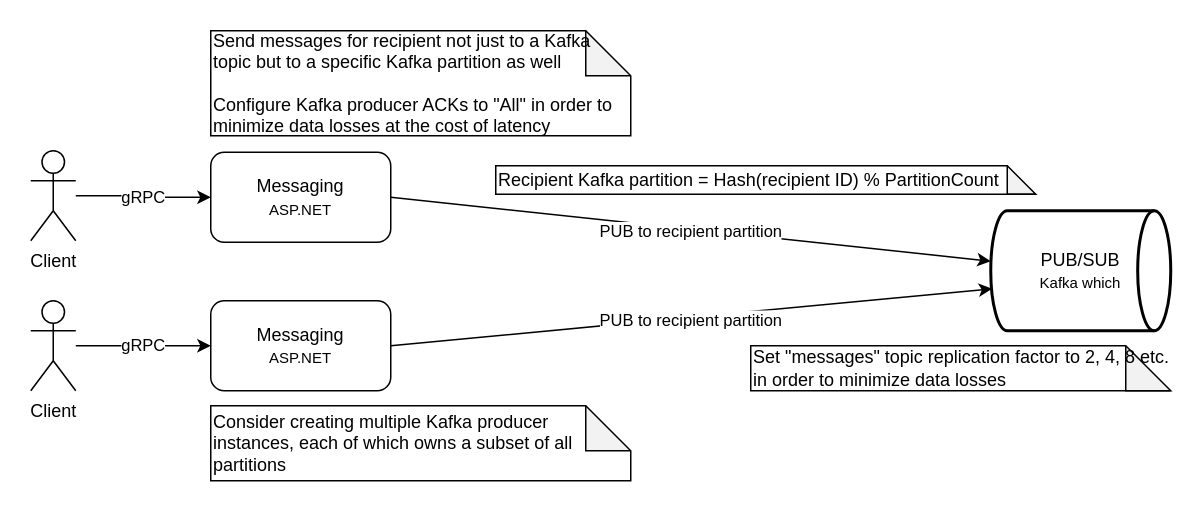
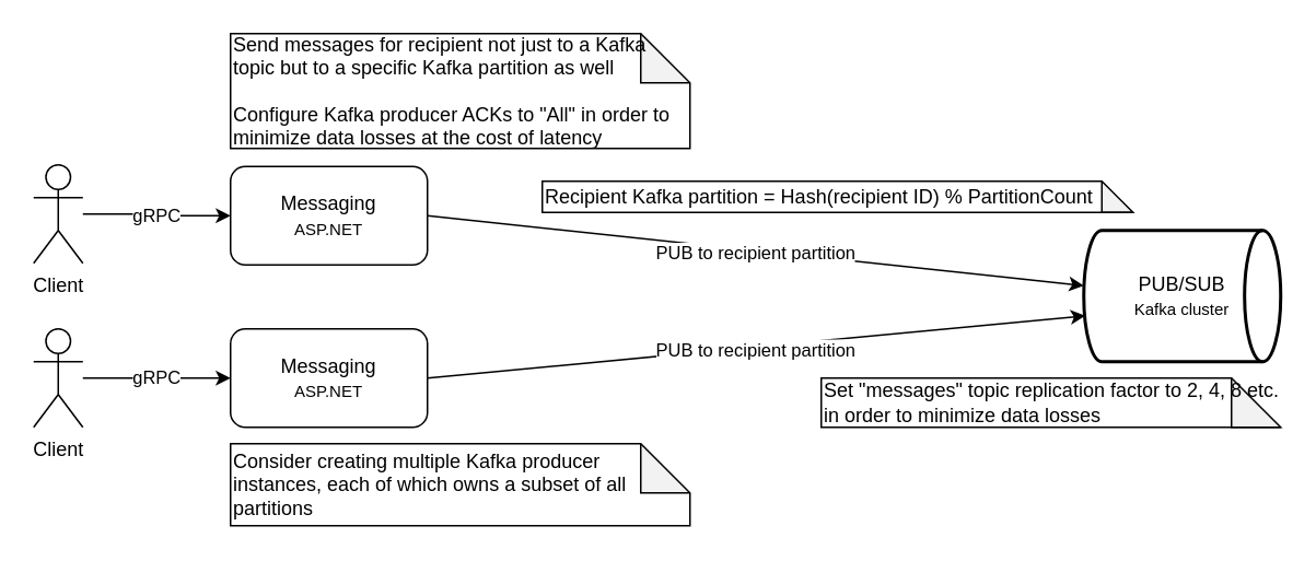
  <mxCell id="0" />
  <mxCell id="1" parent="0" />
  <mxCell id="2" value="gRPC" style="edgeStyle=orthogonalEdgeStyle;rounded=0;orthogonalLoop=1;jettySize=auto;html=1;entryX=0;entryY=0.5;entryDx=0;entryDy=0;startArrow=none;startFill=0;" parent="1" source="3" target="7" edge="1"><mxGeometry relative="1" as="geometry" /></mxCell>
  <mxCell id="3" value="Client" style="shape=umlActor;verticalLabelPosition=bottom;verticalAlign=top;html=1;outlineConnect=0;" parent="1" vertex="1"><mxGeometry x="20" y="100" width="30" height="60" as="geometry" /></mxCell>
  <mxCell id="4" value="gRPC" style="edgeStyle=orthogonalEdgeStyle;rounded=0;orthogonalLoop=1;jettySize=auto;html=1;entryX=0;entryY=0.5;entryDx=0;entryDy=0;startArrow=none;startFill=0;" parent="1" source="5" target="12" edge="1"><mxGeometry relative="1" as="geometry" /></mxCell>
  <mxCell id="5" value="Client" style="shape=umlActor;verticalLabelPosition=bottom;verticalAlign=top;html=1;outlineConnect=0;" parent="1" vertex="1"><mxGeometry x="20" y="200" width="30" height="60" as="geometry" /></mxCell>
  <mxCell id="6" value="PUB to recipient partition" style="rounded=0;orthogonalLoop=1;jettySize=auto;html=1;startArrow=none;startFill=0;exitX=1;exitY=0.5;exitDx=0;exitDy=0;" parent="1" source="7" target="8" edge="1"><mxGeometry x="0.004" y="-2" relative="1" as="geometry"><mxPoint x="-1" as="offset" /></mxGeometry></mxCell>
  <mxCell id="7" value="&lt;font style=&quot;font-size: 12px&quot;&gt;Messaging&lt;/font&gt;&lt;br&gt;&lt;font style=&quot;font-size: 10px&quot;&gt;ASP.NET&lt;/font&gt;" style="rounded=1;whiteSpace=wrap;html=1;" parent="1" vertex="1"><mxGeometry x="140" y="101" width="120" height="60" as="geometry" /></mxCell>
- <mxCell id="8" value="PUB/SUB&lt;br&gt;&lt;font style=&quot;font-size: 10px&quot;&gt;Kafka which&lt;/font&gt;" style="strokeWidth=2;html=1;shape=mxgraph.flowchart.direct_data;whiteSpace=wrap;" parent="1" vertex="1"><mxGeometry x="660" y="140" width="120" height="80" as="geometry" /></mxCell>
+ <mxCell id="8" value="PUB/SUB&lt;br&gt;&lt;font style=&quot;font-size: 10px&quot;&gt;Kafka cluster&lt;/font&gt;" style="strokeWidth=2;html=1;shape=mxgraph.flowchart.direct_data;whiteSpace=wrap;" parent="1" vertex="1"><mxGeometry x="660" y="140" width="120" height="80" as="geometry" /></mxCell>
  <mxCell id="9" value="Set &quot;messages&quot; topic replication factor to 2, 4, 8 etc. in order to minimize data losses" style="shape=note;whiteSpace=wrap;html=1;backgroundOutline=1;darkOpacity=0.05;align=left;" parent="1" vertex="1"><mxGeometry x="500" y="230" width="280" height="30" as="geometry" /></mxCell>
  <mxCell id="10" value="Send messages for recipient not just to a Kafka topic but to a specific Kafka partition as well&lt;br&gt;&lt;br&gt;Configure Kafka producer ACKs to &quot;All&quot; in order to minimize data losses at the cost of latency" style="shape=note;whiteSpace=wrap;html=1;backgroundOutline=1;darkOpacity=0.05;align=left;" parent="1" vertex="1"><mxGeometry x="140" y="20" width="280" height="70" as="geometry" /></mxCell>
  <mxCell id="11" value="Consider creating multiple Kafka producer instances, each of which owns a subset of all partitions" style="shape=note;whiteSpace=wrap;html=1;backgroundOutline=1;darkOpacity=0.05;align=left;" parent="1" vertex="1"><mxGeometry x="140" y="270" width="280" height="50" as="geometry" /></mxCell>
  <mxCell id="12" value="&lt;font style=&quot;font-size: 12px&quot;&gt;Messaging&lt;/font&gt;&lt;br&gt;&lt;font style=&quot;font-size: 10px&quot;&gt;ASP.NET&lt;/font&gt;" style="rounded=1;whiteSpace=wrap;html=1;" vertex="1" parent="1"><mxGeometry x="140" y="200" width="120" height="60" as="geometry" /></mxCell>
  <mxCell id="13" value="PUB to recipient partition" style="rounded=0;orthogonalLoop=1;jettySize=auto;html=1;startArrow=none;startFill=0;exitX=1;exitY=0.5;exitDx=0;exitDy=0;entryX=0.008;entryY=0.65;entryDx=0;entryDy=0;entryPerimeter=0;" edge="1" parent="1" source="12" target="8"><mxGeometry x="0.004" y="-2" relative="1" as="geometry"><mxPoint x="-1" as="offset" /><mxPoint x="270" y="141" as="sourcePoint" /><mxPoint x="580" y="230" as="targetPoint" /></mxGeometry></mxCell>
  <mxCell id="14" value="Recipient Kafka partition = Hash(recipient ID) % PartitionCount" style="shape=note;whiteSpace=wrap;html=1;backgroundOutline=1;darkOpacity=0.05;align=left;" vertex="1" parent="1"><mxGeometry x="330" y="110" width="360" height="19" as="geometry" /></mxCell>
